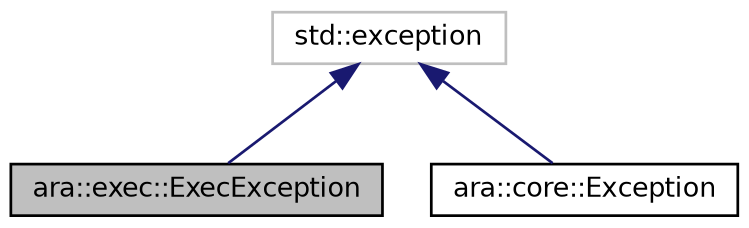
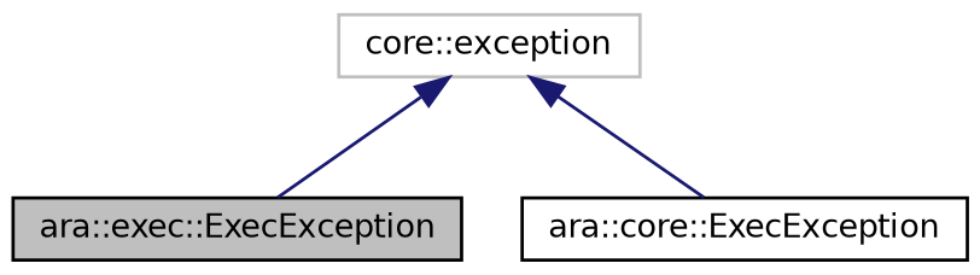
  digraph {
    node [color=black fillcolor=white fontname=Helvetica fontsize=10 shape=record style=filled]
    edge [color=midnightblue dir=back fontname=Helvetica fontsize=10 labelfontname=Helvetica labelfontsize=10 style=solid]
    n1 [fillcolor=grey75 fontcolor=black height=0.2 label="ara::exec::ExecException" width=0.4]
-   n2 [height=0.2 label="ara::core::Exception" width=0.4]
-   n3 [color=grey75 height=0.2 label="std::exception" width=0.4]
+   n2 [height=0.2 label="ara::core::ExecException" width=0.4]
+   n3 [color=grey75 height=0.2 label="core::exception" width=0.4]
    n3 -> n1
    n3 -> n2
  }
